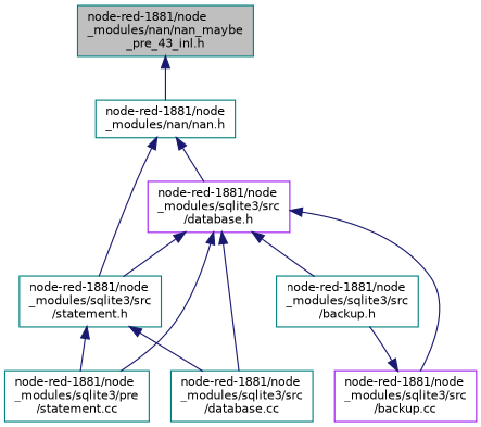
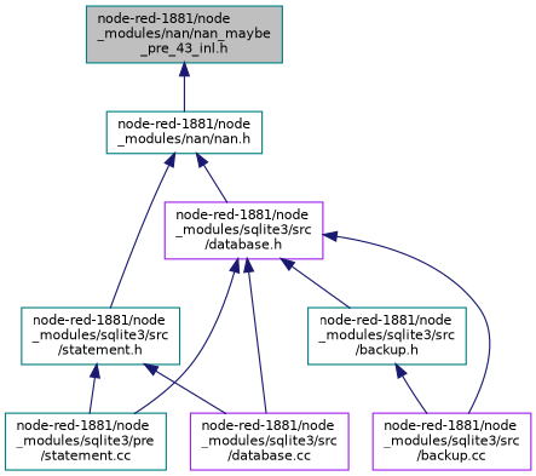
  digraph {
    node [color=teal fillcolor=white fontname=Helvetica fontsize=10 shape=record style=filled]
    edge [color=midnightblue dir=back fontname=Helvetica fontsize=10 labelfontname=Helvetica labelfontsize=10 style=solid]
    n1 [fillcolor=grey75 fontcolor=black height=0.2 label="node-red-1881/node\l_modules/nan/nan_maybe\l_pre_43_inl.h" width=0.4]
    n2 [height=0.2 label="node-red-1881/node\l_modules/nan/nan.h" width=0.4]
    n3 [color=purple height=0.2 label="node-red-1881/node\l_modules/sqlite3/src\l/database.h" width=0.4]
    n4 [height=0.2 label="node-red-1881/node\l_modules/sqlite3/src\l/statement.h" width=0.4]
    n5 [height=0.2 label="node-red-1881/node\l_modules/sqlite3/src\l/backup.h" width=0.4]
    n6 [color=purple height=0.2 label="node-red-1881/node\l_modules/sqlite3/src\l/backup.cc" width=0.4]
-   n7 [height=0.2 label="node-red-1881/node\l_modules/sqlite3/src\l/database.cc" width=0.4]
+   n7 [color=purple height=0.2 label="node-red-1881/node\l_modules/sqlite3/src\l/database.cc" width=0.4]
    n8 [height=0.2 label="node-red-1881/node\l_modules/sqlite3/pre\l/statement.cc" width=0.4]
    n1 -> n2
    n2 -> n3
    n2 -> n4
-   n3 -> n4
    n3 -> n5
    n3 -> n6
    n3 -> n7
    n3 -> n8
    n4 -> n7
    n4 -> n8
-   n6 -> n5
+   n5 -> n6
  }
